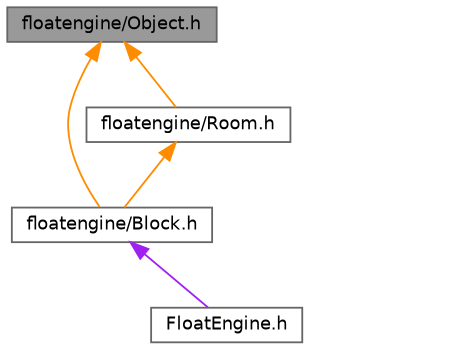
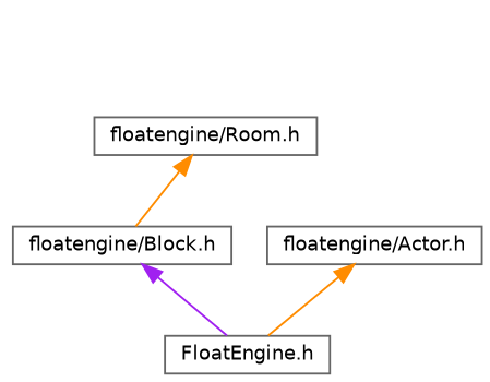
  digraph {
    node [color=grey40 fillcolor=white fontname=Helvetica fontsize=10 shape=box style=filled]
    edge [color=darkorange dir=back fontname=Helvetica fontsize=10 labelfontname=Helvetica labelfontsize=10 style=solid]
-   n1 [color=gray40 fillcolor=grey60 fontcolor=black height=0.2 label="floatengine/Object.h" width=0.4]
    n2 [height=0.2 label="floatengine/Block.h" width=0.4]
    n3 [height=0.2 label="floatengine/Room.h" width=0.4]
+   n4 [height=0.2 label="floatengine/Actor.h" width=0.4]
    n5 [height=0.2 label="FloatEngine.h" width=0.4]
-   n1 -> n2
-   n1 -> n3
    n2 -> n5 [color=purple]
    n3 -> n2
+   n4 -> n5
  }
